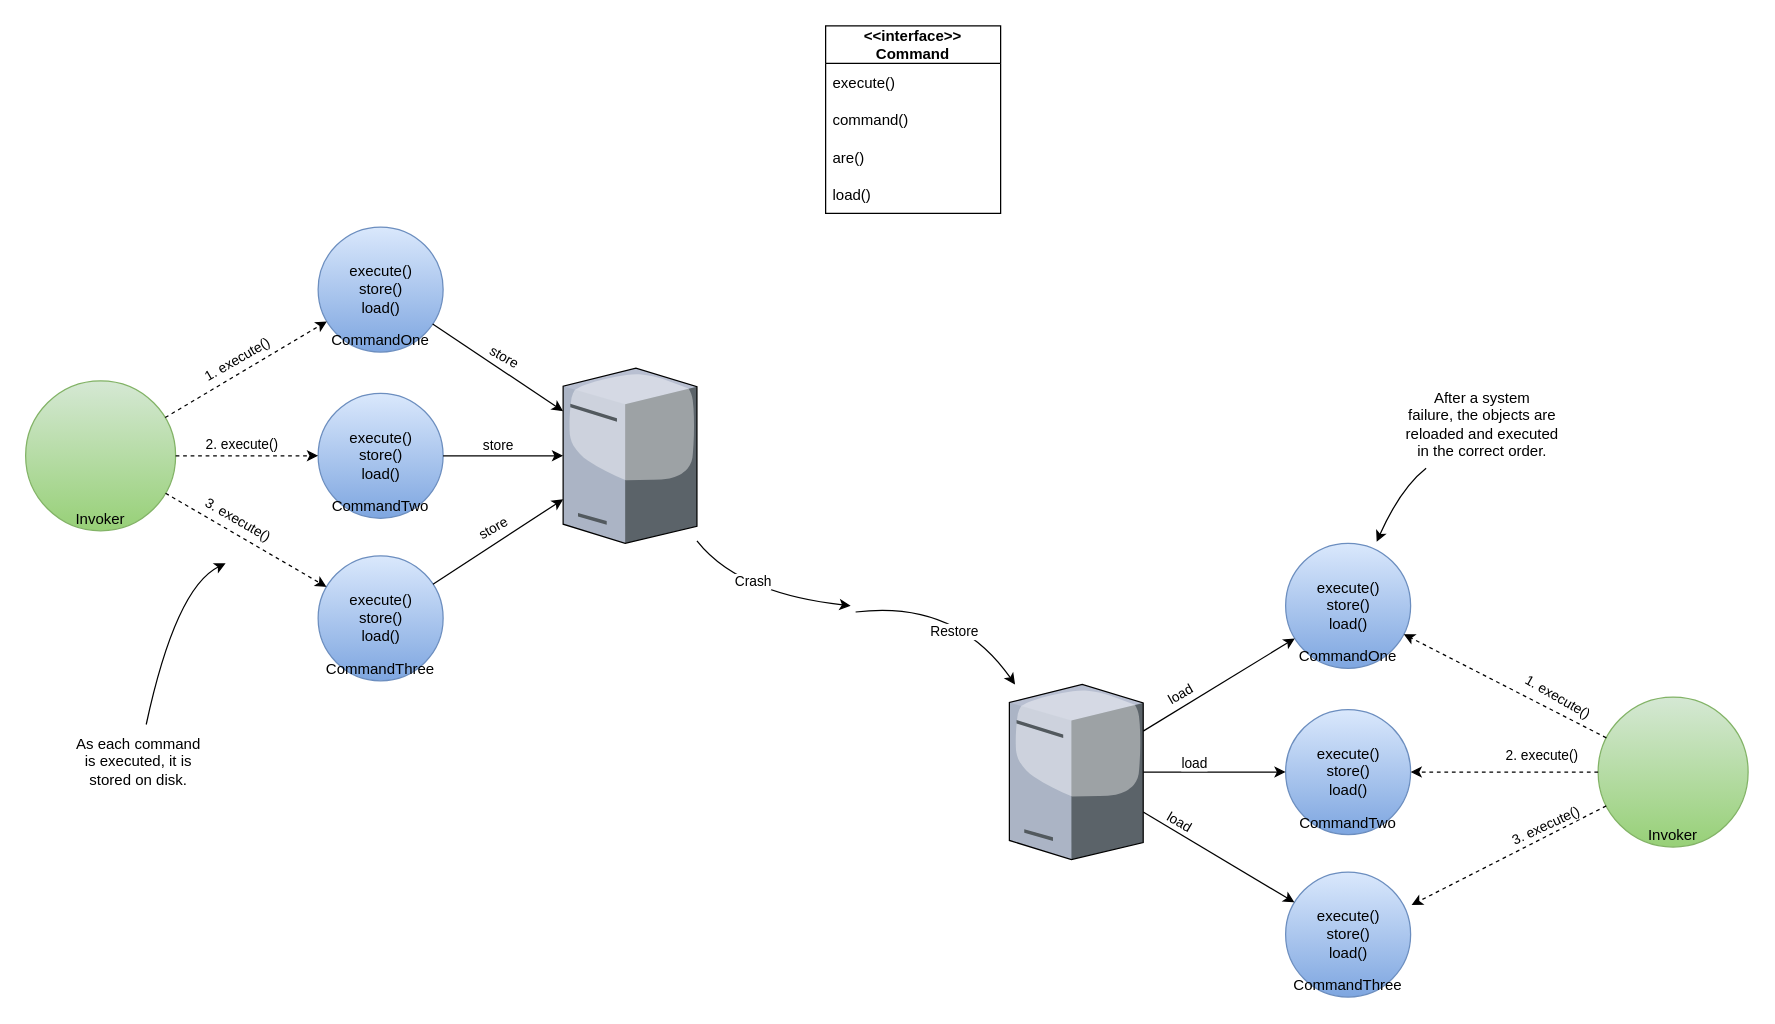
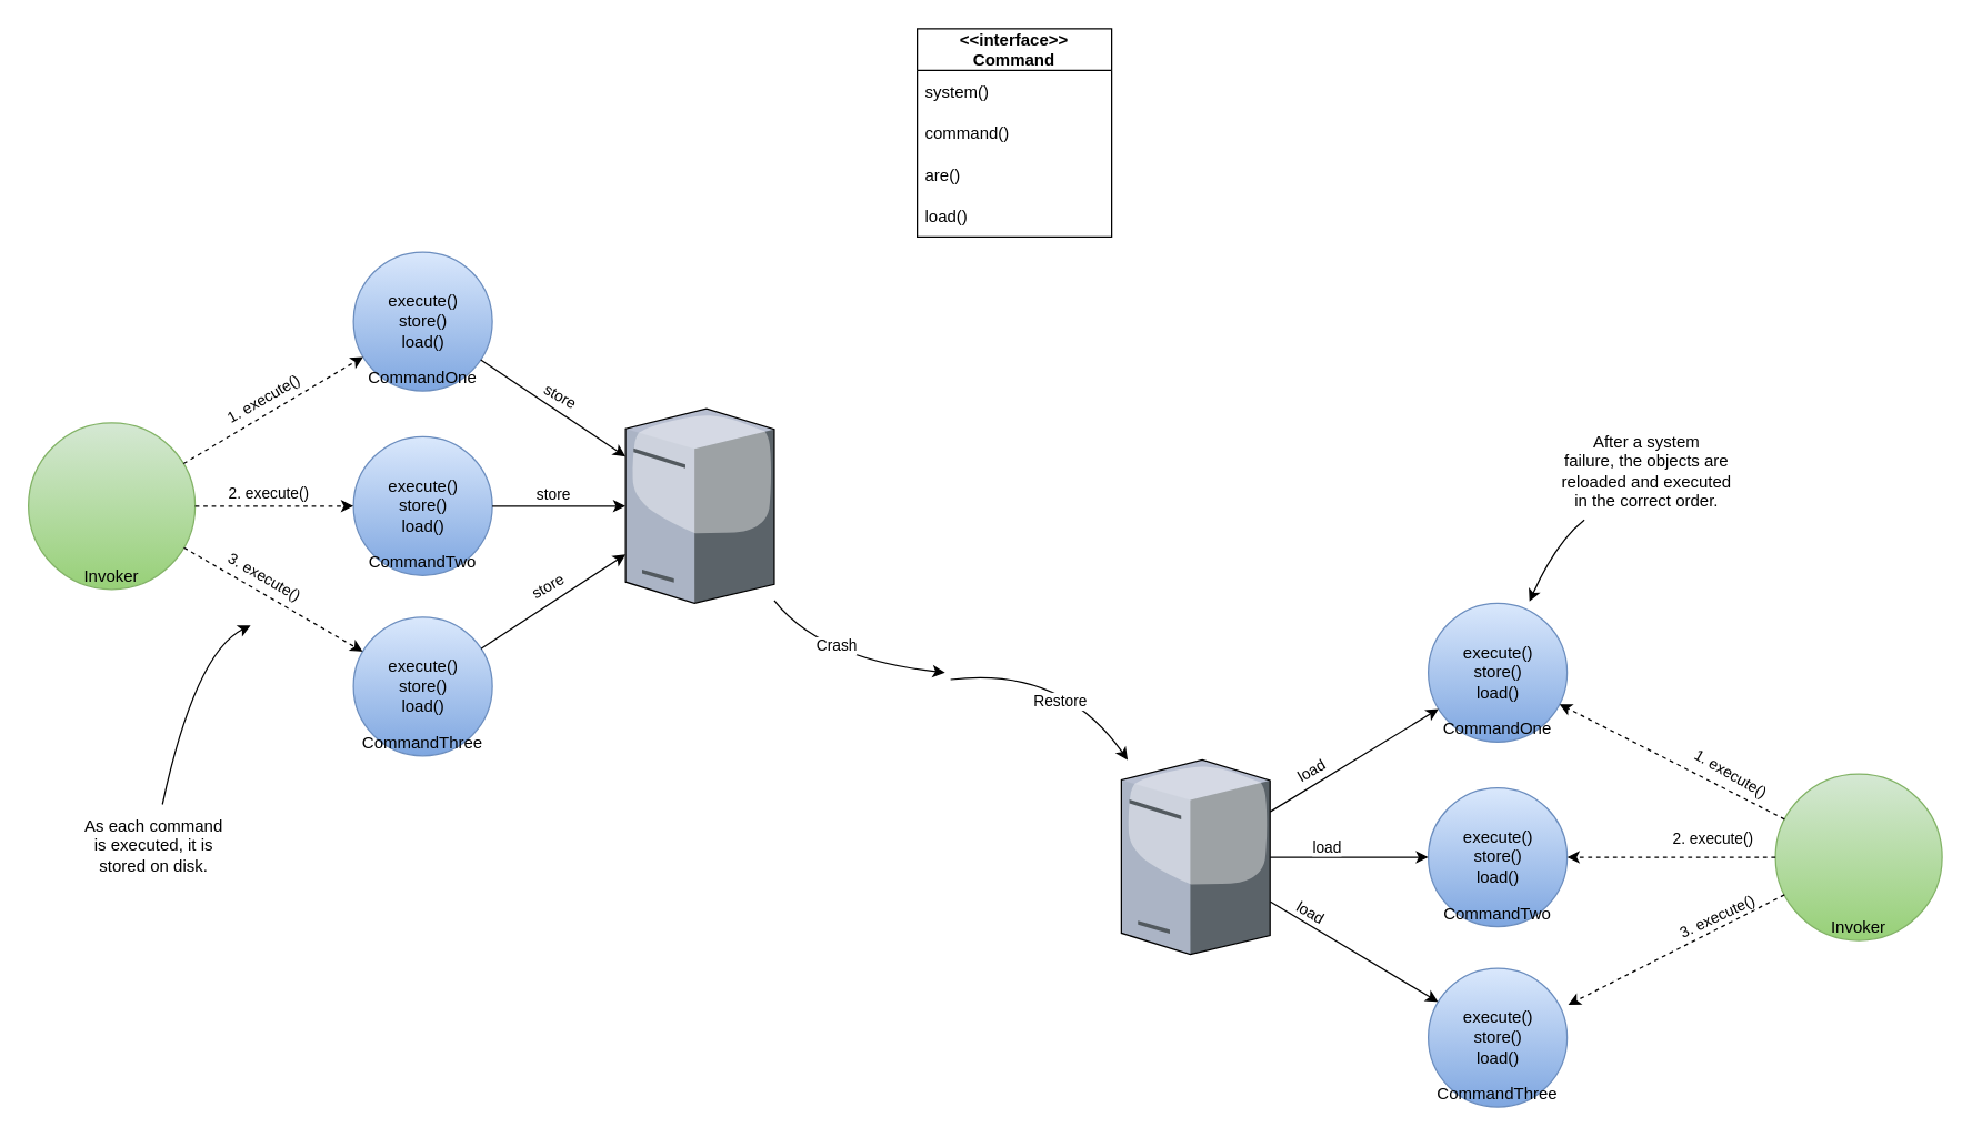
  <mxCell id="0" />
  <mxCell id="1" parent="0" />
  <mxCell id="2" value="CommandOne" style="ellipse;whiteSpace=wrap;html=1;verticalAlign=bottom;fillColor=#dae8fc;gradientColor=#7ea6e0;strokeColor=#6c8ebf;" parent="1" vertex="1"><mxGeometry x="254" y="181" width="100" height="100" as="geometry" /></mxCell>
  <mxCell id="3" value="execute()&lt;br&gt;store()&lt;br&gt;load()" style="text;html=1;align=center;verticalAlign=middle;resizable=0;points=[];autosize=1;strokeColor=none;fillColor=none;" parent="1" vertex="1"><mxGeometry x="269" y="201" width="70" height="60" as="geometry" /></mxCell>
  <mxCell id="4" value="Invoker" style="ellipse;whiteSpace=wrap;html=1;verticalAlign=bottom;fillColor=#d5e8d4;strokeColor=#82b366;gradientColor=#97d077;" parent="1" vertex="1"><mxGeometry x="20" y="304" width="120" height="120" as="geometry" /></mxCell>
  <mxCell id="5" value="&lt;&lt;interface&gt;&gt;&#10;Command" style="swimlane;fontStyle=1;childLayout=stackLayout;horizontal=1;startSize=30;horizontalStack=0;resizeParent=1;resizeParentMax=0;resizeLast=0;collapsible=1;marginBottom=0;" vertex="1" parent="1"><mxGeometry x="660" y="20" width="140" height="150" as="geometry" /></mxCell>
- <mxCell id="6" value="execute()" style="text;strokeColor=none;fillColor=none;align=left;verticalAlign=middle;spacingLeft=4;spacingRight=4;overflow=hidden;points=[[0,0.5],[1,0.5]];portConstraint=eastwest;rotatable=0;" vertex="1" parent="5"><mxGeometry y="30" width="140" height="30" as="geometry" /></mxCell>
+ <mxCell id="6" value="system()" style="text;strokeColor=none;fillColor=none;align=left;verticalAlign=middle;spacingLeft=4;spacingRight=4;overflow=hidden;points=[[0,0.5],[1,0.5]];portConstraint=eastwest;rotatable=0;" vertex="1" parent="5"><mxGeometry y="30" width="140" height="30" as="geometry" /></mxCell>
  <mxCell id="7" value="command()" style="text;strokeColor=none;fillColor=none;align=left;verticalAlign=middle;spacingLeft=4;spacingRight=4;overflow=hidden;points=[[0,0.5],[1,0.5]];portConstraint=eastwest;rotatable=0;" vertex="1" parent="5"><mxGeometry y="60" width="140" height="30" as="geometry" /></mxCell>
  <mxCell id="8" value="are()" style="text;strokeColor=none;fillColor=none;align=left;verticalAlign=middle;spacingLeft=4;spacingRight=4;overflow=hidden;points=[[0,0.5],[1,0.5]];portConstraint=eastwest;rotatable=0;" vertex="1" parent="5"><mxGeometry y="90" width="140" height="30" as="geometry" /></mxCell>
  <mxCell id="9" value="load()" style="text;strokeColor=none;fillColor=none;align=left;verticalAlign=middle;spacingLeft=4;spacingRight=4;overflow=hidden;points=[[0,0.5],[1,0.5]];portConstraint=eastwest;rotatable=0;" vertex="1" parent="5"><mxGeometry y="120" width="140" height="30" as="geometry" /></mxCell>
  <mxCell id="10" value="CommandTwo" style="ellipse;whiteSpace=wrap;html=1;verticalAlign=bottom;fillColor=#dae8fc;gradientColor=#7ea6e0;strokeColor=#6c8ebf;" vertex="1" parent="1"><mxGeometry x="254" y="314" width="100" height="100" as="geometry" /></mxCell>
  <mxCell id="11" value="execute()&lt;br&gt;store()&lt;br&gt;load()" style="text;html=1;align=center;verticalAlign=middle;resizable=0;points=[];autosize=1;strokeColor=none;fillColor=none;" vertex="1" parent="1"><mxGeometry x="269" y="334" width="70" height="60" as="geometry" /></mxCell>
  <mxCell id="12" value="CommandThree" style="ellipse;whiteSpace=wrap;html=1;verticalAlign=bottom;fillColor=#dae8fc;gradientColor=#7ea6e0;strokeColor=#6c8ebf;" vertex="1" parent="1"><mxGeometry x="254" y="444" width="100" height="100" as="geometry" /></mxCell>
  <mxCell id="13" value="execute()&lt;br&gt;store()&lt;br&gt;load()" style="text;html=1;align=center;verticalAlign=middle;resizable=0;points=[];autosize=1;strokeColor=none;fillColor=none;" vertex="1" parent="1"><mxGeometry x="269" y="464" width="70" height="60" as="geometry" /></mxCell>
  <mxCell id="14" value="" style="edgeStyle=none;orthogonalLoop=1;jettySize=auto;html=1;rounded=0;targetPerimeterSpacing=0;dashed=1;" edge="1" parent="1" source="4" target="2"><mxGeometry width="100" relative="1" as="geometry"><mxPoint x="90" y="494" as="sourcePoint" /><mxPoint x="190" y="494" as="targetPoint" /><Array as="points" /></mxGeometry></mxCell>
  <mxCell id="15" value="1. execute()" style="edgeLabel;html=1;align=center;verticalAlign=middle;resizable=0;points=[];rotation=-30;" vertex="1" connectable="0" parent="14"><mxGeometry x="-0.257" y="-2" relative="1" as="geometry"><mxPoint x="8" y="-20" as="offset" /></mxGeometry></mxCell>
  <mxCell id="16" value="" style="edgeStyle=none;orthogonalLoop=1;jettySize=auto;html=1;rounded=0;targetPerimeterSpacing=0;dashed=1;" edge="1" parent="1" source="4" target="10"><mxGeometry width="100" relative="1" as="geometry"><mxPoint x="141.579" y="343.347" as="sourcePoint" /><mxPoint x="265.848" y="269.59" as="targetPoint" /><Array as="points" /></mxGeometry></mxCell>
  <mxCell id="17" value="2. execute()" style="edgeLabel;html=1;align=center;verticalAlign=middle;resizable=0;points=[];rotation=0;" vertex="1" connectable="0" parent="16"><mxGeometry x="-0.257" y="-2" relative="1" as="geometry"><mxPoint x="10" y="-12" as="offset" /></mxGeometry></mxCell>
  <mxCell id="18" value="" style="edgeStyle=none;orthogonalLoop=1;jettySize=auto;html=1;rounded=0;targetPerimeterSpacing=0;dashed=1;" edge="1" parent="1" source="4" target="12"><mxGeometry width="100" relative="1" as="geometry"><mxPoint x="150" y="374" as="sourcePoint" /><mxPoint x="258" y="374" as="targetPoint" /><Array as="points" /></mxGeometry></mxCell>
  <mxCell id="19" value="3. execute()" style="edgeLabel;html=1;align=center;verticalAlign=middle;resizable=0;points=[];rotation=30;" vertex="1" connectable="0" parent="18"><mxGeometry x="-0.257" y="-2" relative="1" as="geometry"><mxPoint x="11" y="-9" as="offset" /></mxGeometry></mxCell>
  <mxCell id="20" value="" style="verticalLabelPosition=bottom;sketch=0;aspect=fixed;html=1;verticalAlign=top;strokeColor=none;align=center;outlineConnect=0;shape=mxgraph.citrix.tower_server;" vertex="1" parent="1"><mxGeometry x="450" y="294" width="107.06" height="140" as="geometry" /></mxCell>
  <mxCell id="21" value="" style="edgeStyle=none;orthogonalLoop=1;jettySize=auto;html=1;rounded=0;targetPerimeterSpacing=0;" edge="1" parent="1" source="2" target="20"><mxGeometry width="100" relative="1" as="geometry"><mxPoint x="450" y="204" as="sourcePoint" /><mxPoint x="550" y="204" as="targetPoint" /><Array as="points" /></mxGeometry></mxCell>
  <mxCell id="22" value="store" style="edgeLabel;html=1;align=center;verticalAlign=middle;resizable=0;points=[];rotation=30;" vertex="1" connectable="0" parent="21"><mxGeometry x="0.261" y="-1" relative="1" as="geometry"><mxPoint x="-8" y="-19" as="offset" /></mxGeometry></mxCell>
  <mxCell id="23" value="" style="edgeStyle=none;orthogonalLoop=1;jettySize=auto;html=1;rounded=0;targetPerimeterSpacing=0;" edge="1" parent="1" source="10" target="20"><mxGeometry width="100" relative="1" as="geometry"><mxPoint x="355.648" y="268.666" as="sourcePoint" /><mxPoint x="454" y="334.319" as="targetPoint" /><Array as="points" /></mxGeometry></mxCell>
  <mxCell id="24" value="store" style="edgeLabel;html=1;align=center;verticalAlign=middle;resizable=0;points=[];rotation=0;" vertex="1" connectable="0" parent="23"><mxGeometry x="0.261" y="-1" relative="1" as="geometry"><mxPoint x="-18" y="-10" as="offset" /></mxGeometry></mxCell>
  <mxCell id="25" value="" style="edgeStyle=none;orthogonalLoop=1;jettySize=auto;html=1;rounded=0;targetPerimeterSpacing=0;" edge="1" parent="1" source="12" target="20"><mxGeometry width="100" relative="1" as="geometry"><mxPoint x="364" y="374" as="sourcePoint" /><mxPoint x="454" y="374" as="targetPoint" /><Array as="points" /></mxGeometry></mxCell>
  <mxCell id="26" value="store" style="edgeLabel;html=1;align=center;verticalAlign=middle;resizable=0;points=[];rotation=-30;" vertex="1" connectable="0" parent="25"><mxGeometry x="0.261" y="-1" relative="1" as="geometry"><mxPoint x="-18" y="-3" as="offset" /></mxGeometry></mxCell>
  <mxCell id="27" value="" style="edgeStyle=none;orthogonalLoop=1;jettySize=auto;html=1;targetPerimeterSpacing=0;curved=1;" edge="1" parent="1" source="20"><mxGeometry width="100" relative="1" as="geometry"><mxPoint x="550" y="424" as="sourcePoint" /><mxPoint x="680" y="484" as="targetPoint" /><Array as="points"><mxPoint x="590" y="474" /></Array></mxGeometry></mxCell>
  <mxCell id="28" value="Crash" style="edgeLabel;html=1;align=center;verticalAlign=middle;resizable=0;points=[];" vertex="1" connectable="0" parent="27"><mxGeometry x="-0.108" y="11" relative="1" as="geometry"><mxPoint as="offset" /></mxGeometry></mxCell>
  <mxCell id="29" value="" style="edgeStyle=none;orthogonalLoop=1;jettySize=auto;html=1;targetPerimeterSpacing=0;curved=1;" edge="1" parent="1" target="44"><mxGeometry width="100" relative="1" as="geometry"><mxPoint x="684" y="488.996" as="sourcePoint" /><mxPoint x="806.94" y="540.9" as="targetPoint" /><Array as="points"><mxPoint x="764" y="479" /></Array></mxGeometry></mxCell>
  <mxCell id="30" value="Restore" style="edgeLabel;html=1;align=center;verticalAlign=middle;resizable=0;points=[];" vertex="1" connectable="0" parent="29"><mxGeometry x="0.236" y="-16" relative="1" as="geometry"><mxPoint as="offset" /></mxGeometry></mxCell>
  <mxCell id="31" value="CommandOne" style="ellipse;whiteSpace=wrap;html=1;verticalAlign=bottom;fillColor=#dae8fc;gradientColor=#7ea6e0;strokeColor=#6c8ebf;" vertex="1" parent="1"><mxGeometry x="1028" y="434" width="100" height="100" as="geometry" /></mxCell>
  <mxCell id="32" value="execute()&lt;br&gt;store()&lt;br&gt;load()" style="text;html=1;align=center;verticalAlign=middle;resizable=0;points=[];autosize=1;strokeColor=none;fillColor=none;" vertex="1" parent="1"><mxGeometry x="1043" y="454" width="70" height="60" as="geometry" /></mxCell>
  <mxCell id="33" value="Invoker" style="ellipse;whiteSpace=wrap;html=1;verticalAlign=bottom;fillColor=#d5e8d4;strokeColor=#82b366;gradientColor=#97d077;" vertex="1" parent="1"><mxGeometry x="1278" y="557" width="120" height="120" as="geometry" /></mxCell>
  <mxCell id="34" value="CommandTwo" style="ellipse;whiteSpace=wrap;html=1;verticalAlign=bottom;fillColor=#dae8fc;gradientColor=#7ea6e0;strokeColor=#6c8ebf;" vertex="1" parent="1"><mxGeometry x="1028" y="567" width="100" height="100" as="geometry" /></mxCell>
  <mxCell id="35" value="execute()&lt;br&gt;store()&lt;br&gt;load()" style="text;html=1;align=center;verticalAlign=middle;resizable=0;points=[];autosize=1;strokeColor=none;fillColor=none;" vertex="1" parent="1"><mxGeometry x="1043" y="587" width="70" height="60" as="geometry" /></mxCell>
  <mxCell id="36" value="CommandThree" style="ellipse;whiteSpace=wrap;html=1;verticalAlign=bottom;fillColor=#dae8fc;gradientColor=#7ea6e0;strokeColor=#6c8ebf;" vertex="1" parent="1"><mxGeometry x="1028" y="697" width="100" height="100" as="geometry" /></mxCell>
  <mxCell id="37" value="execute()&lt;br&gt;store()&lt;br&gt;load()" style="text;html=1;align=center;verticalAlign=middle;resizable=0;points=[];autosize=1;strokeColor=none;fillColor=none;" vertex="1" parent="1"><mxGeometry x="1043" y="717" width="70" height="60" as="geometry" /></mxCell>
  <mxCell id="38" value="" style="edgeStyle=none;orthogonalLoop=1;jettySize=auto;html=1;rounded=0;targetPerimeterSpacing=0;dashed=1;" edge="1" parent="1" source="33" target="31"><mxGeometry width="100" relative="1" as="geometry"><mxPoint x="864" y="747" as="sourcePoint" /><mxPoint x="964" y="747" as="targetPoint" /><Array as="points" /></mxGeometry></mxCell>
  <mxCell id="39" value="1. execute()" style="edgeLabel;html=1;align=center;verticalAlign=middle;resizable=0;points=[];rotation=30;" vertex="1" connectable="0" parent="38"><mxGeometry x="-0.257" y="-2" relative="1" as="geometry"><mxPoint x="21" y="-1" as="offset" /></mxGeometry></mxCell>
  <mxCell id="40" value="" style="edgeStyle=none;orthogonalLoop=1;jettySize=auto;html=1;rounded=0;targetPerimeterSpacing=0;dashed=1;" edge="1" parent="1" source="33" target="34"><mxGeometry width="100" relative="1" as="geometry"><mxPoint x="915.579" y="596.347" as="sourcePoint" /><mxPoint x="1039.848" y="522.59" as="targetPoint" /><Array as="points" /></mxGeometry></mxCell>
  <mxCell id="41" value="2. execute()" style="edgeLabel;html=1;align=center;verticalAlign=middle;resizable=0;points=[];rotation=0;" vertex="1" connectable="0" parent="40"><mxGeometry x="-0.257" y="-2" relative="1" as="geometry"><mxPoint x="10" y="-12" as="offset" /></mxGeometry></mxCell>
  <mxCell id="42" value="" style="edgeStyle=none;orthogonalLoop=1;jettySize=auto;html=1;rounded=0;targetPerimeterSpacing=0;dashed=1;" edge="1" parent="1" source="33"><mxGeometry width="100" relative="1" as="geometry"><mxPoint x="924" y="627" as="sourcePoint" /><mxPoint x="1128.76" y="723.348" as="targetPoint" /><Array as="points" /></mxGeometry></mxCell>
  <mxCell id="43" value="3. execute()" style="edgeLabel;html=1;align=center;verticalAlign=middle;resizable=0;points=[];rotation=-25;" vertex="1" connectable="0" parent="42"><mxGeometry x="-0.257" y="-2" relative="1" as="geometry"><mxPoint x="10" y="-12" as="offset" /></mxGeometry></mxCell>
  <mxCell id="44" value="" style="verticalLabelPosition=bottom;sketch=0;aspect=fixed;html=1;verticalAlign=top;strokeColor=none;align=center;outlineConnect=0;shape=mxgraph.citrix.tower_server;" vertex="1" parent="1"><mxGeometry x="807" y="547" width="107.06" height="140" as="geometry" /></mxCell>
  <mxCell id="45" value="" style="edgeStyle=none;orthogonalLoop=1;jettySize=auto;html=1;rounded=0;targetPerimeterSpacing=0;" edge="1" parent="1" source="44" target="31"><mxGeometry width="100" relative="1" as="geometry"><mxPoint x="940" y="394" as="sourcePoint" /><mxPoint x="1324" y="457" as="targetPoint" /><Array as="points" /></mxGeometry></mxCell>
  <mxCell id="46" value="load" style="edgeLabel;html=1;align=center;verticalAlign=middle;resizable=0;points=[];rotation=-30;" vertex="1" connectable="0" parent="45"><mxGeometry x="0.261" y="-1" relative="1" as="geometry"><mxPoint x="-48" y="17" as="offset" /></mxGeometry></mxCell>
  <mxCell id="47" value="" style="edgeStyle=none;orthogonalLoop=1;jettySize=auto;html=1;rounded=0;targetPerimeterSpacing=0;strokeWidth=1;" edge="1" parent="1" source="44" target="34"><mxGeometry width="100" relative="1" as="geometry"><mxPoint x="910" y="784" as="sourcePoint" /><mxPoint x="1228" y="587.319" as="targetPoint" /><Array as="points" /></mxGeometry></mxCell>
  <mxCell id="48" value="load" style="edgeLabel;html=1;align=center;verticalAlign=middle;resizable=0;points=[];rotation=0;" vertex="1" connectable="0" parent="47"><mxGeometry x="0.261" y="-1" relative="1" as="geometry"><mxPoint x="-32" y="-9" as="offset" /></mxGeometry></mxCell>
  <mxCell id="49" value="" style="edgeStyle=none;orthogonalLoop=1;jettySize=auto;html=1;rounded=0;targetPerimeterSpacing=0;" edge="1" parent="1" source="44" target="36"><mxGeometry width="100" relative="1" as="geometry"><mxPoint x="940" y="824" as="sourcePoint" /><mxPoint x="1228" y="627" as="targetPoint" /><Array as="points" /></mxGeometry></mxCell>
  <mxCell id="50" value="load" style="edgeLabel;html=1;align=center;verticalAlign=middle;resizable=0;points=[];rotation=30;" vertex="1" connectable="0" parent="49"><mxGeometry x="0.261" y="-1" relative="1" as="geometry"><mxPoint x="-47" y="-39" as="offset" /></mxGeometry></mxCell>
  <mxCell id="51" value="&lt;div&gt;As each command&lt;/div&gt;&lt;div&gt;is executed, it is&lt;/div&gt;&lt;div&gt;stored on disk.&lt;/div&gt;" style="text;html=1;align=center;verticalAlign=middle;resizable=0;points=[];autosize=1;strokeColor=none;fillColor=none;" vertex="1" parent="1"><mxGeometry x="50" y="579" width="120" height="60" as="geometry" /></mxCell>
  <mxCell id="52" value="" style="edgeStyle=none;orthogonalLoop=1;jettySize=auto;html=1;strokeWidth=1;targetPerimeterSpacing=0;curved=1;" edge="1" parent="1" source="51"><mxGeometry width="100" relative="1" as="geometry"><mxPoint x="270" y="820" as="sourcePoint" /><mxPoint x="180" y="450" as="targetPoint" /><Array as="points"><mxPoint x="140" y="470" /></Array></mxGeometry></mxCell>
  <mxCell id="53" value="&lt;div&gt;After a system&lt;/div&gt;&lt;div&gt;failure, the objects are&lt;/div&gt;&lt;div&gt;reloaded and executed&lt;/div&gt;&lt;div&gt;in the correct order.&lt;/div&gt;" style="text;html=1;align=center;verticalAlign=middle;resizable=0;points=[];autosize=1;strokeColor=none;fillColor=none;" vertex="1" parent="1"><mxGeometry x="1110" y="304" width="150" height="70" as="geometry" /></mxCell>
  <mxCell id="54" value="" style="edgeStyle=none;orthogonalLoop=1;jettySize=auto;html=1;strokeWidth=1;targetPerimeterSpacing=6;curved=1;rounded=0;" edge="1" parent="1" source="53" target="31"><mxGeometry width="100" relative="1" as="geometry"><mxPoint x="930" y="340" as="sourcePoint" /><mxPoint x="1020" y="430" as="targetPoint" /><Array as="points"><mxPoint x="1120" y="390" /></Array></mxGeometry></mxCell>
